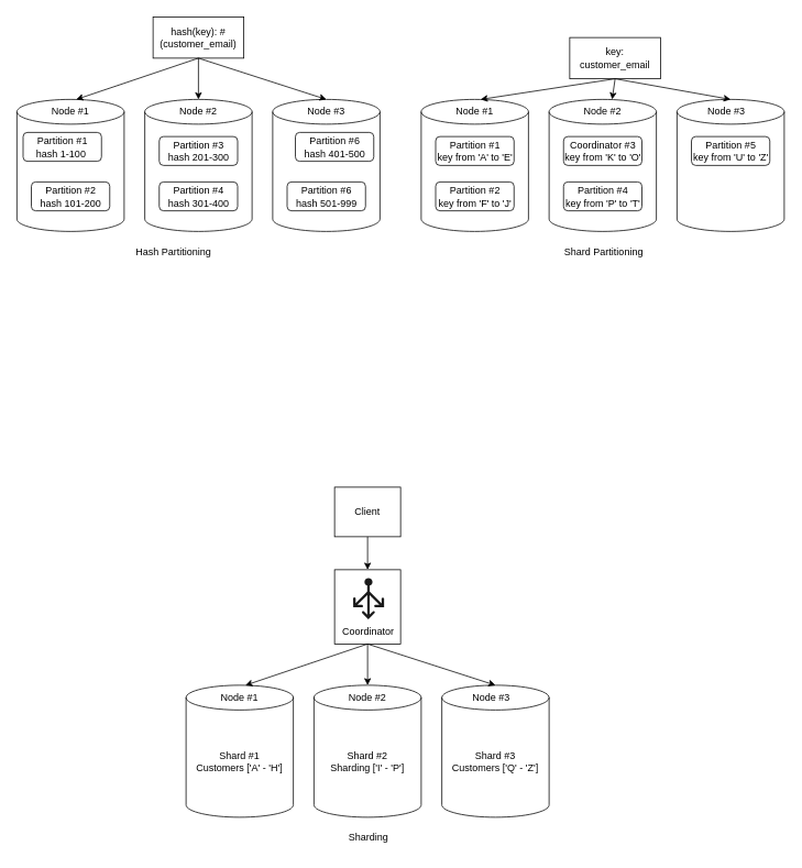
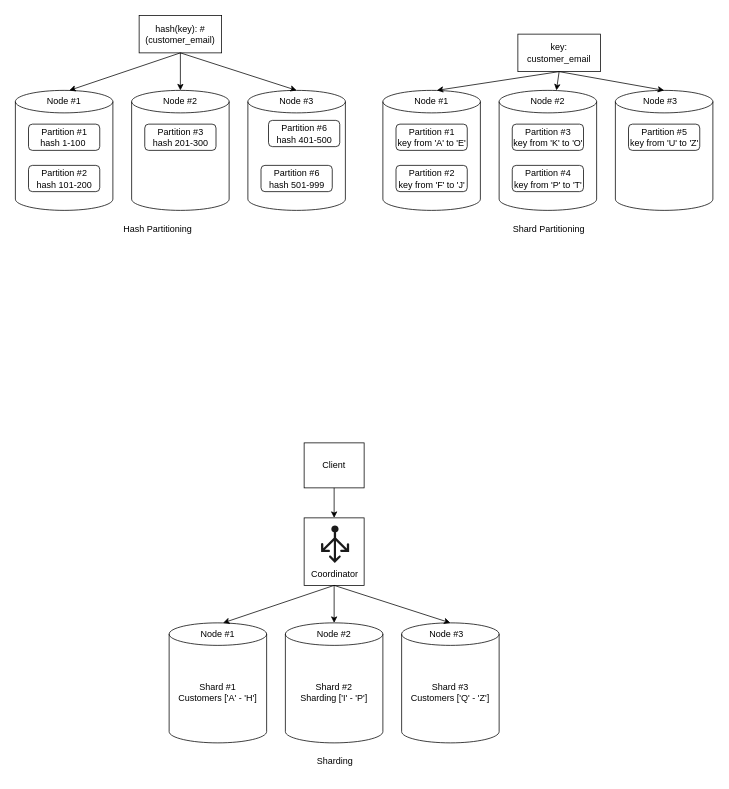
  <mxCell id="0" />
  <mxCell id="1" parent="0" />
  <mxCell id="2" value="" style="rounded=0;whiteSpace=wrap;html=1;" parent="1" vertex="1"><mxGeometry x="405" y="690" width="80" height="90" as="geometry" /></mxCell>
  <mxCell id="3" value="" style="shape=cylinder3;whiteSpace=wrap;html=1;boundedLbl=1;backgroundOutline=1;size=15;" parent="1" vertex="1"><mxGeometry x="510" y="120" width="130" height="160" as="geometry" /></mxCell>
  <mxCell id="4" value="Partition #1&lt;br&gt;key from 'A' to 'E'" style="rounded=1;whiteSpace=wrap;html=1;" parent="1" vertex="1"><mxGeometry x="527.5" y="165" width="95" height="35" as="geometry" /></mxCell>
  <mxCell id="5" value="key: customer_email" style="rounded=0;whiteSpace=wrap;html=1;" parent="1" vertex="1"><mxGeometry x="690" y="45" width="110" height="50" as="geometry" /></mxCell>
  <mxCell id="6" value="Partition #2&lt;br&gt;key from 'F' to 'J'" style="rounded=1;whiteSpace=wrap;html=1;" parent="1" vertex="1"><mxGeometry x="527.5" y="220" width="95" height="35" as="geometry" /></mxCell>
  <mxCell id="7" value="" style="shape=cylinder3;whiteSpace=wrap;html=1;boundedLbl=1;backgroundOutline=1;size=15;" parent="1" vertex="1"><mxGeometry x="665" y="120" width="130" height="160" as="geometry" /></mxCell>
- <mxCell id="8" value="Coordinator #3&lt;br&gt;key from 'K' to 'O'" style="rounded=1;whiteSpace=wrap;html=1;" parent="1" vertex="1"><mxGeometry x="682.5" y="165" width="95" height="35" as="geometry" /></mxCell>
+ <mxCell id="8" value="Partition #3&lt;br&gt;key from 'K' to 'O'" style="rounded=1;whiteSpace=wrap;html=1;" parent="1" vertex="1"><mxGeometry x="682.5" y="165" width="95" height="35" as="geometry" /></mxCell>
  <mxCell id="9" value="Partition #4&lt;br&gt;key from 'P' to 'T'" style="rounded=1;whiteSpace=wrap;html=1;" parent="1" vertex="1"><mxGeometry x="682.5" y="220" width="95" height="35" as="geometry" /></mxCell>
  <mxCell id="10" value="" style="shape=cylinder3;whiteSpace=wrap;html=1;boundedLbl=1;backgroundOutline=1;size=15;" parent="1" vertex="1"><mxGeometry x="820" y="120" width="130" height="160" as="geometry" /></mxCell>
  <mxCell id="11" value="Partition #5&lt;br&gt;key from 'U' to 'Z'" style="rounded=1;whiteSpace=wrap;html=1;" parent="1" vertex="1"><mxGeometry x="837.5" y="165" width="95" height="35" as="geometry" /></mxCell>
  <mxCell id="12" value="" style="endArrow=classic;html=1;rounded=0;exitX=0.5;exitY=1;exitDx=0;exitDy=0;entryX=0.554;entryY=0;entryDx=0;entryDy=0;entryPerimeter=0;" parent="1" source="5" target="3" edge="1"><mxGeometry width="50" height="50" relative="1" as="geometry"><mxPoint x="880" y="180" as="sourcePoint" /><mxPoint x="930" y="130" as="targetPoint" /></mxGeometry></mxCell>
  <mxCell id="13" value="" style="endArrow=classic;html=1;rounded=0;exitX=0.5;exitY=1;exitDx=0;exitDy=0;" parent="1" source="5" target="7" edge="1"><mxGeometry width="50" height="50" relative="1" as="geometry"><mxPoint x="740" y="80" as="sourcePoint" /><mxPoint x="592" y="130" as="targetPoint" /></mxGeometry></mxCell>
  <mxCell id="14" value="" style="endArrow=classic;html=1;rounded=0;exitX=0.5;exitY=1;exitDx=0;exitDy=0;entryX=0.5;entryY=0;entryDx=0;entryDy=0;entryPerimeter=0;" parent="1" source="5" target="10" edge="1"><mxGeometry width="50" height="50" relative="1" as="geometry"><mxPoint x="740" y="80" as="sourcePoint" /><mxPoint x="740" y="130" as="targetPoint" /></mxGeometry></mxCell>
  <mxCell id="15" value="" style="shape=cylinder3;whiteSpace=wrap;html=1;boundedLbl=1;backgroundOutline=1;size=15;" parent="1" vertex="1"><mxGeometry x="20" y="120" width="130" height="160" as="geometry" /></mxCell>
- <mxCell id="16" value="Partition #1&lt;br&gt;hash 1-100&amp;nbsp;" style="rounded=1;whiteSpace=wrap;html=1;" parent="1" vertex="1"><mxGeometry x="27.5" y="160" width="95" height="35" as="geometry" /></mxCell>
+ <mxCell id="16" value="Partition #1&lt;br&gt;hash 1-100&amp;nbsp;" style="rounded=1;whiteSpace=wrap;html=1;" parent="1" vertex="1"><mxGeometry x="37.5" y="165" width="95" height="35" as="geometry" /></mxCell>
  <mxCell id="17" value="hash(key): #(customer_email)" style="rounded=0;whiteSpace=wrap;html=1;" parent="1" vertex="1"><mxGeometry x="185" y="20" width="110" height="50" as="geometry" /></mxCell>
  <mxCell id="18" value="Partition #2&lt;br&gt;hash 101-200" style="rounded=1;whiteSpace=wrap;html=1;" parent="1" vertex="1"><mxGeometry x="37.5" y="220" width="95" height="35" as="geometry" /></mxCell>
  <mxCell id="19" value="" style="shape=cylinder3;whiteSpace=wrap;html=1;boundedLbl=1;backgroundOutline=1;size=15;" parent="1" vertex="1"><mxGeometry x="175" y="120" width="130" height="160" as="geometry" /></mxCell>
  <mxCell id="20" value="Partition #3&lt;br&gt;hash 201-300" style="rounded=1;whiteSpace=wrap;html=1;" parent="1" vertex="1"><mxGeometry x="192.5" y="165" width="95" height="35" as="geometry" /></mxCell>
- <mxCell id="21" value="Partition #4&lt;br&gt;hash 301-400" style="rounded=1;whiteSpace=wrap;html=1;" parent="1" vertex="1"><mxGeometry x="192.5" y="220" width="95" height="35" as="geometry" /></mxCell>
  <mxCell id="22" value="" style="shape=cylinder3;whiteSpace=wrap;html=1;boundedLbl=1;backgroundOutline=1;size=15;" parent="1" vertex="1"><mxGeometry x="330" y="120" width="130" height="160" as="geometry" /></mxCell>
  <mxCell id="23" value="Partition #6&lt;br style=&quot;border-color: var(--border-color);&quot;&gt;hash 401-500" style="rounded=1;whiteSpace=wrap;html=1;" parent="1" vertex="1"><mxGeometry x="357.5" y="160" width="95" height="35" as="geometry" /></mxCell>
  <mxCell id="24" value="" style="endArrow=classic;html=1;rounded=0;exitX=0.5;exitY=1;exitDx=0;exitDy=0;entryX=0.554;entryY=0;entryDx=0;entryDy=0;entryPerimeter=0;" parent="1" source="17" target="15" edge="1"><mxGeometry width="50" height="50" relative="1" as="geometry"><mxPoint x="390" y="180" as="sourcePoint" /><mxPoint x="440" y="130" as="targetPoint" /></mxGeometry></mxCell>
  <mxCell id="25" value="" style="endArrow=classic;html=1;rounded=0;exitX=0.5;exitY=1;exitDx=0;exitDy=0;" parent="1" source="17" target="19" edge="1"><mxGeometry width="50" height="50" relative="1" as="geometry"><mxPoint x="250" y="80" as="sourcePoint" /><mxPoint x="102" y="130" as="targetPoint" /></mxGeometry></mxCell>
  <mxCell id="26" value="" style="endArrow=classic;html=1;rounded=0;exitX=0.5;exitY=1;exitDx=0;exitDy=0;entryX=0.5;entryY=0;entryDx=0;entryDy=0;entryPerimeter=0;" parent="1" source="17" target="22" edge="1"><mxGeometry width="50" height="50" relative="1" as="geometry"><mxPoint x="250" y="80" as="sourcePoint" /><mxPoint x="250" y="130" as="targetPoint" /></mxGeometry></mxCell>
  <mxCell id="27" value="Partition #6&lt;br&gt;hash 501-999" style="rounded=1;whiteSpace=wrap;html=1;" parent="1" vertex="1"><mxGeometry x="347.5" y="220" width="95" height="35" as="geometry" /></mxCell>
  <mxCell id="28" value="Node #1" style="text;html=1;strokeColor=none;fillColor=none;align=center;verticalAlign=middle;whiteSpace=wrap;rounded=0;" parent="1" vertex="1"><mxGeometry x="545" y="120" width="60" height="30" as="geometry" /></mxCell>
  <mxCell id="29" value="Node #2" style="text;html=1;strokeColor=none;fillColor=none;align=center;verticalAlign=middle;whiteSpace=wrap;rounded=0;" parent="1" vertex="1"><mxGeometry x="700" y="120" width="60" height="30" as="geometry" /></mxCell>
  <mxCell id="30" value="Node #3" style="text;html=1;strokeColor=none;fillColor=none;align=center;verticalAlign=middle;whiteSpace=wrap;rounded=0;" parent="1" vertex="1"><mxGeometry x="850" y="120" width="60" height="30" as="geometry" /></mxCell>
  <mxCell id="31" value="Node #1" style="text;html=1;strokeColor=none;fillColor=none;align=center;verticalAlign=middle;whiteSpace=wrap;rounded=0;" parent="1" vertex="1"><mxGeometry x="55" y="120" width="60" height="30" as="geometry" /></mxCell>
  <mxCell id="32" value="Node #2" style="text;html=1;strokeColor=none;fillColor=none;align=center;verticalAlign=middle;whiteSpace=wrap;rounded=0;" parent="1" vertex="1"><mxGeometry x="210" y="120" width="60" height="30" as="geometry" /></mxCell>
  <mxCell id="33" value="Node #3" style="text;html=1;strokeColor=none;fillColor=none;align=center;verticalAlign=middle;whiteSpace=wrap;rounded=0;" parent="1" vertex="1"><mxGeometry x="365" y="120" width="60" height="30" as="geometry" /></mxCell>
  <mxCell id="34" value="Hash Partitioning" style="text;html=1;strokeColor=none;fillColor=none;align=center;verticalAlign=middle;whiteSpace=wrap;rounded=0;" parent="1" vertex="1"><mxGeometry x="160" y="290" width="100" height="30" as="geometry" /></mxCell>
  <mxCell id="35" value="Shard Partitioning" style="text;html=1;strokeColor=none;fillColor=none;align=center;verticalAlign=middle;whiteSpace=wrap;rounded=0;" parent="1" vertex="1"><mxGeometry x="665" y="290" width="132.5" height="30" as="geometry" /></mxCell>
  <mxCell id="36" value="Shard #1&lt;br style=&quot;border-color: var(--border-color);&quot;&gt;Customers ['A' - 'H']" style="shape=cylinder3;whiteSpace=wrap;html=1;boundedLbl=1;backgroundOutline=1;size=15;" parent="1" vertex="1"><mxGeometry x="225" y="830" width="130" height="160" as="geometry" /></mxCell>
  <mxCell id="37" value="Shard #2&lt;br style=&quot;border-color: var(--border-color);&quot;&gt;Sharding ['I' - 'P']" style="shape=cylinder3;whiteSpace=wrap;html=1;boundedLbl=1;backgroundOutline=1;size=15;" parent="1" vertex="1"><mxGeometry x="380" y="830" width="130" height="160" as="geometry" /></mxCell>
  <mxCell id="38" value="Shard #3&lt;br style=&quot;border-color: var(--border-color);&quot;&gt;Customers ['Q' - 'Z']" style="shape=cylinder3;whiteSpace=wrap;html=1;boundedLbl=1;backgroundOutline=1;size=15;" parent="1" vertex="1"><mxGeometry x="535" y="830" width="130" height="160" as="geometry" /></mxCell>
  <mxCell id="39" value="" style="endArrow=classic;html=1;rounded=0;exitX=0.5;exitY=1;exitDx=0;exitDy=0;entryX=0.554;entryY=0;entryDx=0;entryDy=0;entryPerimeter=0;" parent="1" target="36" edge="1"><mxGeometry width="50" height="50" relative="1" as="geometry"><mxPoint x="445" y="780" as="sourcePoint" /><mxPoint x="645" y="840" as="targetPoint" /></mxGeometry></mxCell>
  <mxCell id="40" value="" style="endArrow=classic;html=1;rounded=0;exitX=0.5;exitY=1;exitDx=0;exitDy=0;" parent="1" target="37" edge="1"><mxGeometry width="50" height="50" relative="1" as="geometry"><mxPoint x="445" y="780" as="sourcePoint" /><mxPoint x="307" y="840" as="targetPoint" /></mxGeometry></mxCell>
  <mxCell id="41" value="" style="endArrow=classic;html=1;rounded=0;exitX=0.5;exitY=1;exitDx=0;exitDy=0;entryX=0.5;entryY=0;entryDx=0;entryDy=0;entryPerimeter=0;" parent="1" target="38" edge="1"><mxGeometry width="50" height="50" relative="1" as="geometry"><mxPoint x="445" y="780" as="sourcePoint" /><mxPoint x="455" y="840" as="targetPoint" /></mxGeometry></mxCell>
  <mxCell id="42" value="Node #1" style="text;html=1;strokeColor=none;fillColor=none;align=center;verticalAlign=middle;whiteSpace=wrap;rounded=0;" parent="1" vertex="1"><mxGeometry x="260" y="830" width="60" height="30" as="geometry" /></mxCell>
  <mxCell id="43" value="Node #2" style="text;html=1;strokeColor=none;fillColor=none;align=center;verticalAlign=middle;whiteSpace=wrap;rounded=0;" parent="1" vertex="1"><mxGeometry x="415" y="830" width="60" height="30" as="geometry" /></mxCell>
  <mxCell id="44" value="Node #3" style="text;html=1;strokeColor=none;fillColor=none;align=center;verticalAlign=middle;whiteSpace=wrap;rounded=0;" parent="1" vertex="1"><mxGeometry x="565" y="830" width="60" height="30" as="geometry" /></mxCell>
  <mxCell id="45" value="Sharding" style="text;html=1;strokeColor=none;fillColor=none;align=center;verticalAlign=middle;whiteSpace=wrap;rounded=0;" parent="1" vertex="1"><mxGeometry x="380" y="1000" width="132.5" height="30" as="geometry" /></mxCell>
  <mxCell id="46" value="" style="verticalLabelPosition=bottom;html=1;verticalAlign=top;align=center;strokeColor=none;fillColor=#1A1A1A;shape=mxgraph.azure.load_balancer_generic;pointerEvents=1;" parent="1" vertex="1"><mxGeometry x="427.5" y="700" width="37.5" height="50" as="geometry" /></mxCell>
  <mxCell id="47" value="Coordinator" style="text;html=1;strokeColor=none;fillColor=none;align=center;verticalAlign=middle;whiteSpace=wrap;rounded=0;" parent="1" vertex="1"><mxGeometry x="416" y="750" width="60" height="30" as="geometry" /></mxCell>
  <mxCell id="48" value="Client" style="rounded=0;whiteSpace=wrap;html=1;" parent="1" vertex="1"><mxGeometry x="405" y="590" width="80" height="60" as="geometry" /></mxCell>
  <mxCell id="49" value="" style="endArrow=classic;html=1;rounded=0;exitX=0.5;exitY=1;exitDx=0;exitDy=0;entryX=0.5;entryY=0;entryDx=0;entryDy=0;" parent="1" source="48" target="2" edge="1"><mxGeometry width="50" height="50" relative="1" as="geometry"><mxPoint x="425" y="760" as="sourcePoint" /><mxPoint x="475" y="710" as="targetPoint" /></mxGeometry></mxCell>
